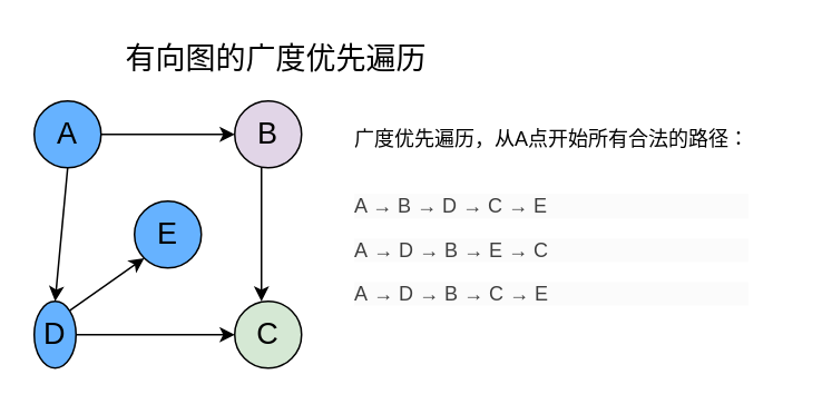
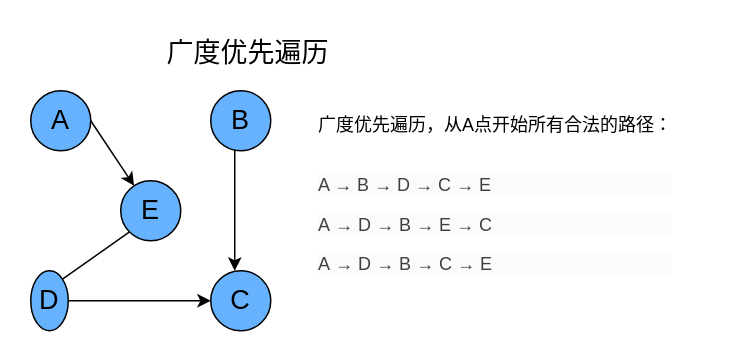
  <mxCell id="0" />
  <mxCell id="1" parent="0" />
- <mxCell id="2" style="edgeStyle=none;html=1;exitX=0.5;exitY=1;exitDx=0;exitDy=0;entryX=0.5;entryY=0;entryDx=0;entryDy=0;" parent="1" source="4" target="10" edge="1"><mxGeometry relative="1" as="geometry" /></mxCell>
- <mxCell id="3" style="edgeStyle=none;html=1;exitX=1;exitY=0.5;exitDx=0;exitDy=0;entryX=0;entryY=0.5;entryDx=0;entryDy=0;" parent="1" source="4" target="6" edge="1"><mxGeometry relative="1" as="geometry" /></mxCell>
+ <mxCell id="3" style="edgeStyle=none;html=1;exitX=1;exitY=0.5;exitDx=0;exitDy=0;" parent="1" source="4" target="12" edge="1"><mxGeometry relative="1" as="geometry" /></mxCell>
  <mxCell id="4" value="&lt;font style=&quot;color: rgb(0, 0, 0); font-size: 18px;&quot;&gt;A&lt;/font&gt;" style="ellipse;whiteSpace=wrap;html=1;aspect=fixed;fillColor=#66B2FF;" parent="1" vertex="1"><mxGeometry x="20" y="60" width="40" height="40" as="geometry" /></mxCell>
  <mxCell id="5" value="" style="edgeStyle=orthogonalEdgeStyle;rounded=0;orthogonalLoop=1;jettySize=auto;html=1;" parent="1" edge="1"><mxGeometry relative="1" as="geometry"><mxPoint x="156" y="100" as="sourcePoint" /><mxPoint x="156" y="180" as="targetPoint" /></mxGeometry></mxCell>
- <mxCell id="6" value="&lt;font style=&quot;color: rgb(0, 0, 0); font-size: 18px;&quot;&gt;B&lt;/font&gt;" style="ellipse;whiteSpace=wrap;html=1;aspect=fixed;fillColor=#e1d5e7;" parent="1" vertex="1"><mxGeometry x="140" y="60" width="40" height="40" as="geometry" /></mxCell>
- <mxCell id="7" value="&lt;font style=&quot;color: rgb(0, 0, 0); font-size: 18px;&quot;&gt;C&lt;/font&gt;" style="ellipse;whiteSpace=wrap;html=1;aspect=fixed;fillColor=#d5e8d4;" parent="1" vertex="1"><mxGeometry x="140" y="180" width="40" height="40" as="geometry" /></mxCell>
- <mxCell id="8" style="edgeStyle=none;html=1;exitX=1;exitY=0;exitDx=0;exitDy=0;entryX=0;entryY=1;entryDx=0;entryDy=0;" parent="1" source="10" target="12" edge="1"><mxGeometry relative="1" as="geometry" /></mxCell>
+ <mxCell id="6" value="&lt;font style=&quot;color: rgb(0, 0, 0); font-size: 18px;&quot;&gt;B&lt;/font&gt;" style="ellipse;whiteSpace=wrap;html=1;aspect=fixed;fillColor=#66B2FF;" parent="1" vertex="1"><mxGeometry x="140" y="60" width="40" height="40" as="geometry" /></mxCell>
+ <mxCell id="7" value="&lt;font style=&quot;color: rgb(0, 0, 0); font-size: 18px;&quot;&gt;C&lt;/font&gt;" style="ellipse;whiteSpace=wrap;html=1;aspect=fixed;fillColor=#66B2FF;" parent="1" vertex="1"><mxGeometry x="140" y="180" width="40" height="40" as="geometry" /></mxCell>
+ <mxCell id="8" style="edgeStyle=none;html=1;exitX=1;exitY=0;exitDx=0;exitDy=0;entryX=0;entryY=1;entryDx=0;entryDy=0;endArrow=none;" parent="1" source="10" target="12" edge="1"><mxGeometry relative="1" as="geometry" /></mxCell>
  <mxCell id="9" value="" style="edgeStyle=none;html=1;" edge="1" parent="1" source="10" target="7"><mxGeometry relative="1" as="geometry" /></mxCell>
  <mxCell id="10" value="&lt;font style=&quot;color: rgb(0, 0, 0); font-size: 18px;&quot;&gt;D&lt;/font&gt;" style="ellipse;whiteSpace=wrap;html=1;aspect=fixed;fillColor=#66B2FF;" parent="1" vertex="1"><mxGeometry x="20" y="180" width="25" height="40" as="geometry" /></mxCell>
- <mxCell id="11" value="&lt;font style=&quot;font-size: 18px;&quot;&gt;有向图的广度优先遍历&lt;/font&gt;" style="text;html=1;align=center;verticalAlign=middle;whiteSpace=wrap;rounded=0;" parent="1" vertex="1"><mxGeometry x="50" y="20" width="230" height="30" as="geometry" /></mxCell>
+ <mxCell id="11" value="&lt;font style=&quot;font-size: 18px;&quot;&gt;广度优先遍历&lt;/font&gt;" style="text;html=1;align=center;verticalAlign=middle;whiteSpace=wrap;rounded=0;" parent="1" vertex="1"><mxGeometry x="50" y="20" width="230" height="30" as="geometry" /></mxCell>
  <mxCell id="12" value="&lt;span style=&quot;font-size: 18px;&quot;&gt;E&lt;/span&gt;" style="ellipse;whiteSpace=wrap;html=1;aspect=fixed;fillColor=#66B2FF;" parent="1" vertex="1"><mxGeometry x="80" y="120" width="40" height="40" as="geometry" /></mxCell>
  <mxCell id="13" value="广度优先遍历，从A点开始所有合法的路径：&lt;div&gt;&lt;br&gt;&lt;/div&gt;&lt;div&gt;&lt;p data-pm-slice=&quot;1 1 []&quot;&gt;&lt;/p&gt;&lt;p style=&quot;forced-color-adjust: none; color: rgb(63, 63, 63); scrollbar-color: light-dark(#e2e2e2, #4b4b4b)&lt;br/&gt;&#09;&#09;&#09;&#09;&#09;light-dark(#fbfbfb, var(--dark-panel-color)); font-family: Helvetica; font-size: 12px; font-style: normal; font-variant-ligatures: normal; font-variant-caps: normal; font-weight: 400; letter-spacing: normal; orphans: 2; text-align: left; text-indent: 0px; text-transform: none; widows: 2; word-spacing: 0px; -webkit-text-stroke-width: 0px; white-space: nowrap; background-color: rgb(251, 251, 251); text-decoration-thickness: initial; text-decoration-style: initial; text-decoration-color: initial;&quot;&gt;&lt;/p&gt;&lt;p&gt;&lt;/p&gt;&lt;p style=&quot;forced-color-adjust: none; color: rgb(63, 63, 63); scrollbar-color: light-dark(#e2e2e2, #4b4b4b)&lt;br/&gt;&#09;&#09;&#09;&#09;&#09;light-dark(#fbfbfb, var(--dark-panel-color)); font-family: Helvetica; font-size: 12px; font-style: normal; font-variant-ligatures: normal; font-variant-caps: normal; font-weight: 400; letter-spacing: normal; orphans: 2; text-align: left; text-indent: 0px; text-transform: none; widows: 2; word-spacing: 0px; -webkit-text-stroke-width: 0px; white-space: nowrap; background-color: rgb(251, 251, 251); text-decoration-thickness: initial; text-decoration-style: initial; text-decoration-color: initial;&quot;&gt;A → B → D → C → E&lt;/p&gt;&lt;p style=&quot;forced-color-adjust: none; color: rgb(63, 63, 63); scrollbar-color: light-dark(#e2e2e2, #4b4b4b)&lt;br/&gt;&#09;&#09;&#09;&#09;&#09;light-dark(#fbfbfb, var(--dark-panel-color)); font-family: Helvetica; font-size: 12px; font-style: normal; font-variant-ligatures: normal; font-variant-caps: normal; font-weight: 400; letter-spacing: normal; orphans: 2; text-align: left; text-indent: 0px; text-transform: none; widows: 2; word-spacing: 0px; -webkit-text-stroke-width: 0px; white-space: nowrap; background-color: rgb(251, 251, 251); text-decoration-thickness: initial; text-decoration-style: initial; text-decoration-color: initial;&quot;&gt;A&lt;span style=&quot;color: rgb(63, 63, 63); background-color: transparent;&quot;&gt;&amp;nbsp;&lt;/span&gt;&lt;span style=&quot;color: rgb(63, 63, 63); background-color: transparent;&quot;&gt;→&lt;/span&gt;&lt;span style=&quot;color: rgb(63, 63, 63); background-color: transparent;&quot;&gt;&amp;nbsp;D&lt;/span&gt;&lt;span style=&quot;color: rgb(63, 63, 63); background-color: transparent;&quot;&gt;&amp;nbsp;&lt;/span&gt;&lt;span style=&quot;color: rgb(63, 63, 63); background-color: transparent;&quot;&gt;→&lt;/span&gt;&lt;span style=&quot;color: rgb(63, 63, 63); background-color: transparent;&quot;&gt;&amp;nbsp;B&lt;/span&gt;&lt;span style=&quot;color: rgb(63, 63, 63); background-color: transparent;&quot;&gt;&amp;nbsp;&lt;/span&gt;&lt;span style=&quot;color: rgb(63, 63, 63); background-color: transparent;&quot;&gt;→&lt;/span&gt;&lt;span style=&quot;color: rgb(63, 63, 63); background-color: transparent;&quot;&gt;&amp;nbsp;E&lt;/span&gt;&lt;span style=&quot;color: rgb(63, 63, 63); background-color: transparent;&quot;&gt;&amp;nbsp;&lt;/span&gt;&lt;span style=&quot;color: rgb(63, 63, 63); background-color: transparent;&quot;&gt;→&lt;/span&gt;&lt;span style=&quot;color: rgb(63, 63, 63); background-color: transparent;&quot;&gt;&amp;nbsp;C&lt;/span&gt;&lt;/p&gt;&lt;p style=&quot;forced-color-adjust: none; color: rgb(63, 63, 63); scrollbar-color: light-dark(#e2e2e2, #4b4b4b)&lt;br/&gt;&#09;&#09;&#09;&#09;&#09;light-dark(#fbfbfb, var(--dark-panel-color)); font-family: Helvetica; font-size: 12px; font-style: normal; font-variant-ligatures: normal; font-variant-caps: normal; font-weight: 400; letter-spacing: normal; orphans: 2; text-align: left; text-indent: 0px; text-transform: none; widows: 2; word-spacing: 0px; -webkit-text-stroke-width: 0px; white-space: nowrap; background-color: rgb(251, 251, 251); text-decoration-thickness: initial; text-decoration-style: initial; text-decoration-color: initial;&quot;&gt;&lt;span style=&quot;color: rgb(63, 63, 63);&quot;&gt;A&lt;/span&gt;&lt;span style=&quot;color: rgb(63, 63, 63); background-color: transparent;&quot;&gt;&amp;nbsp;&lt;/span&gt;&lt;span style=&quot;color: rgb(63, 63, 63); background-color: transparent;&quot;&gt;→&lt;/span&gt;&lt;span style=&quot;color: rgb(63, 63, 63); background-color: transparent;&quot;&gt;&amp;nbsp;D&lt;/span&gt;&lt;span style=&quot;color: rgb(63, 63, 63); background-color: transparent;&quot;&gt;&amp;nbsp;&lt;/span&gt;&lt;span style=&quot;color: rgb(63, 63, 63); background-color: transparent;&quot;&gt;→&lt;/span&gt;&lt;span style=&quot;color: rgb(63, 63, 63); background-color: transparent;&quot;&gt;&amp;nbsp;B&lt;/span&gt;&lt;span style=&quot;color: rgb(63, 63, 63); background-color: transparent;&quot;&gt;&amp;nbsp;&lt;/span&gt;&lt;span style=&quot;color: rgb(63, 63, 63); background-color: transparent;&quot;&gt;→&lt;/span&gt;&lt;span style=&quot;color: rgb(63, 63, 63); background-color: transparent;&quot;&gt;&amp;nbsp;C&lt;/span&gt;&lt;span style=&quot;color: rgb(63, 63, 63); background-color: transparent;&quot;&gt;&amp;nbsp;&lt;/span&gt;&lt;span style=&quot;color: rgb(63, 63, 63); background-color: transparent;&quot;&gt;→&lt;/span&gt;&lt;span style=&quot;color: rgb(63, 63, 63); background-color: transparent;&quot;&gt;&amp;nbsp;E&lt;/span&gt;&lt;span style=&quot;color: rgb(63, 63, 63); background-color: transparent;&quot;&gt;&lt;/span&gt;&lt;/p&gt;&lt;/div&gt;" style="text;html=1;align=left;verticalAlign=middle;resizable=0;points=[];autosize=1;strokeColor=none;fillColor=none;" vertex="1" parent="1"><mxGeometry x="210" y="70" width="260" height="130" as="geometry" /></mxCell>
